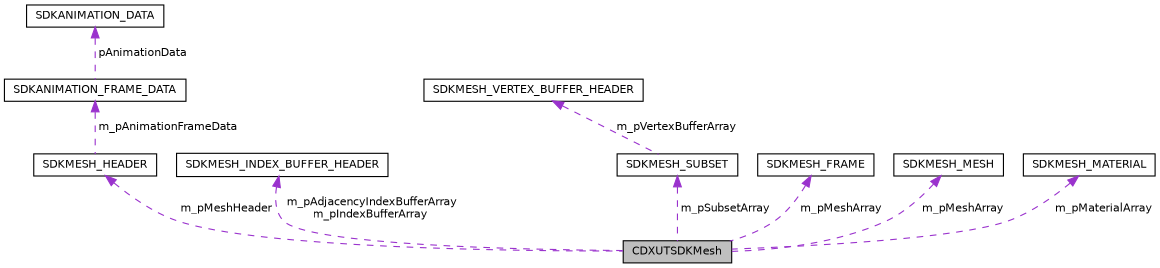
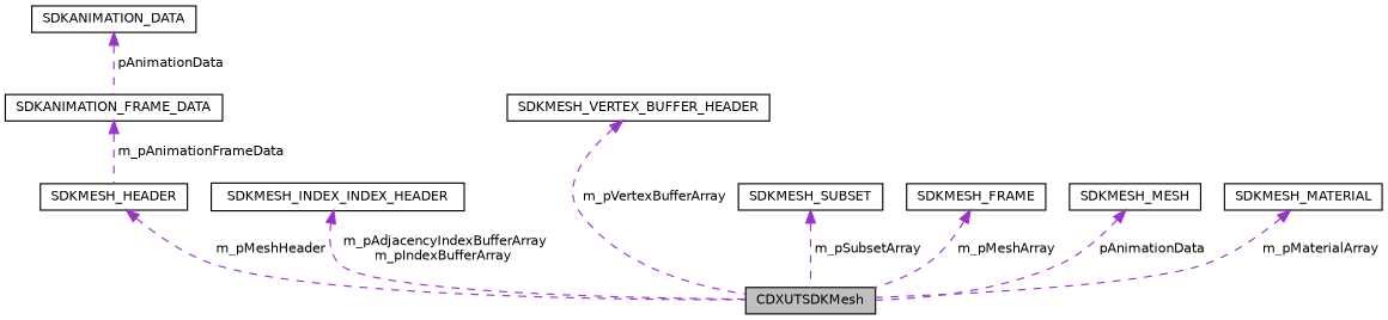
  digraph {
    rankdir=TB
    node [color=black fillcolor=white fontname=Helvetica fontsize=10 shape=record style=filled]
    edge [color=darkorchid3 dir=back fontname=Helvetica fontsize=10 labelfontname=Helvetica labelfontsize=10 style=dashed]
    n1 [fillcolor=grey75 fontcolor=black height=0.2 label=CDXUTSDKMesh width=0.4]
    n2 [height=0.2 label=SDKANIMATION_FRAME_DATA width=0.4]
    n3 [height=0.2 label=SDKMESH_HEADER width=0.4]
    n4 [height=0.2 label=SDKANIMATION_DATA width=0.4]
-   n5 [height=0.2 label=SDKMESH_INDEX_BUFFER_HEADER width=0.4]
+   n5 [height=0.2 label=SDKMESH_INDEX_INDEX_HEADER width=0.4]
    n6 [height=0.2 label=SDKMESH_VERTEX_BUFFER_HEADER width=0.4]
    n7 [height=0.2 label=SDKMESH_FRAME width=0.4]
    n8 [height=0.2 label=SDKMESH_MESH width=0.4]
    n9 [height=0.2 label=SDKMESH_SUBSET width=0.4]
    n10 [height=0.2 label=SDKMESH_MATERIAL width=0.4]
    n2 -> n3 [label=" m_pAnimationFrameData"]
    n3 -> n1 [label=" m_pMeshHeader"]
    n4 -> n2 [label=" pAnimationData"]
    n5 -> n1 [label=" m_pAdjacencyIndexBufferArray\nm_pIndexBufferArray"]
-   n6 -> n9 [label=" m_pVertexBufferArray"]
+   n6 -> n1 [label=" m_pVertexBufferArray"]
    n7 -> n1 [label=" m_pMeshArray"]
-   n8 -> n1 [label=" m_pMeshArray"]
+   n8 -> n1 [label=" pAnimationData"]
    n9 -> n1 [label=" m_pSubsetArray"]
    n10 -> n1 [label=" m_pMaterialArray"]
  }
